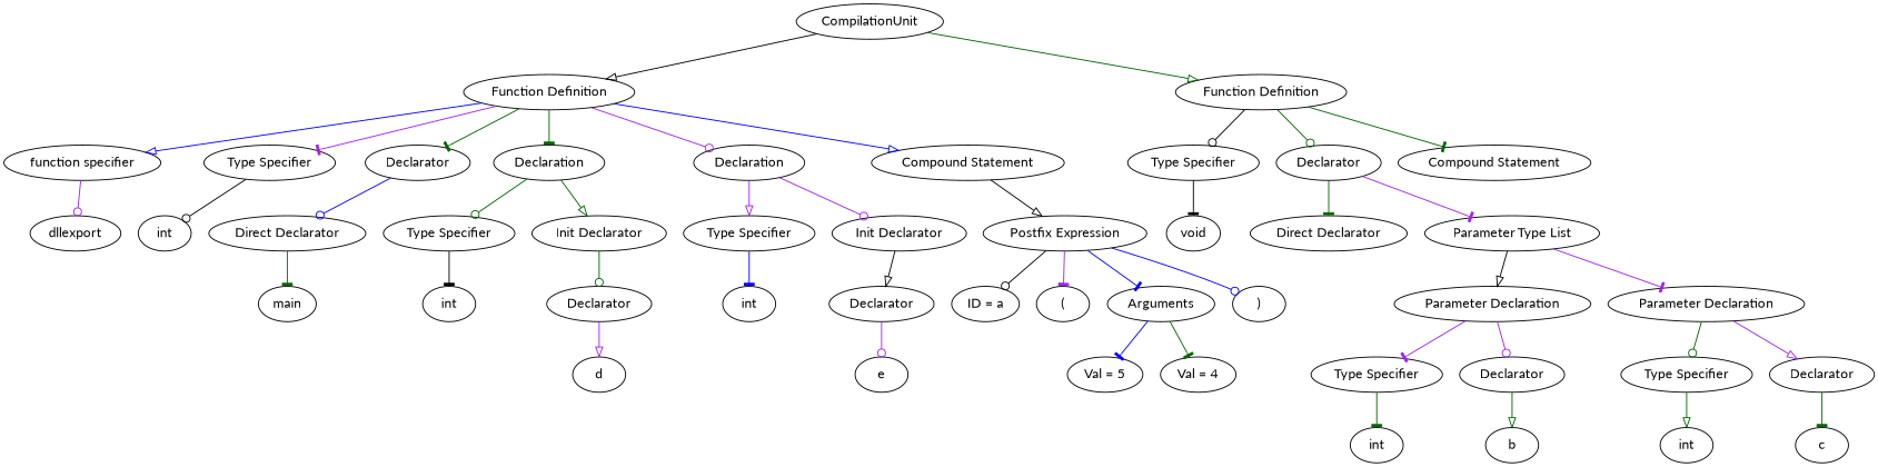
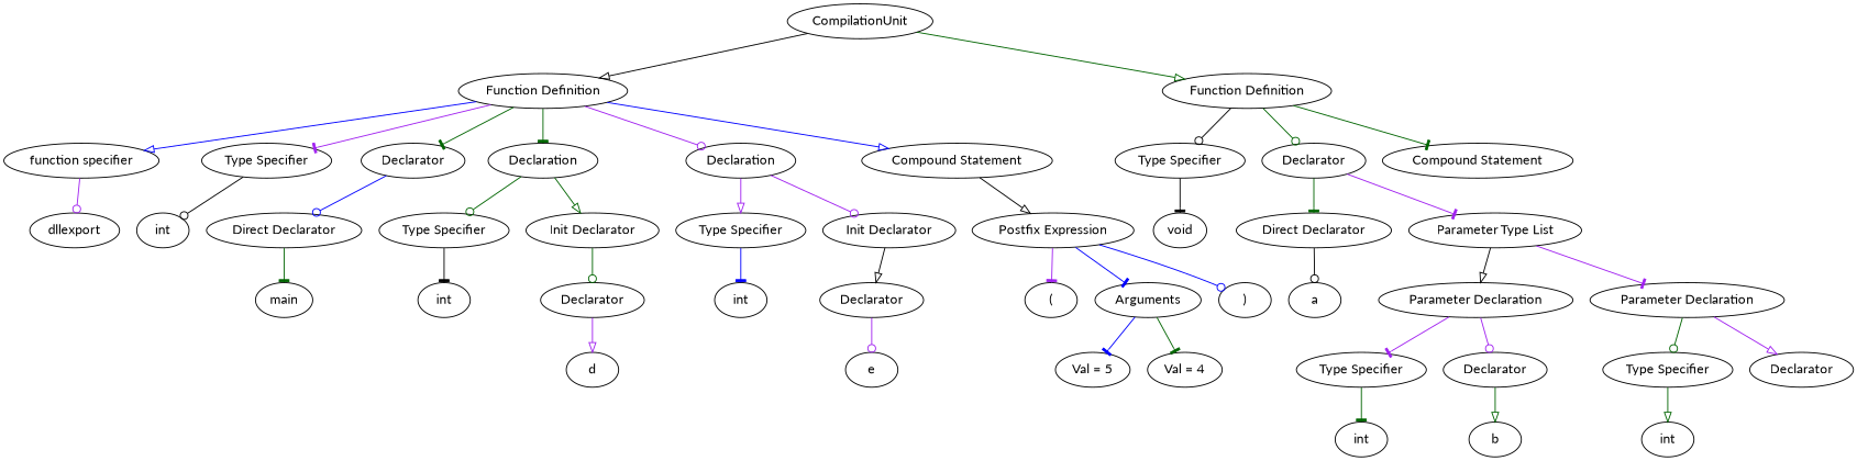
  digraph {
    fontname=Lato
    node [fontname=Lato]
    edge [arrowhead=tee color=darkgreen fontname=Lato]
    n1 [label=CompilationUnit]
    n2 [label="Function Definition"]
    n3 [label="Function Definition"]
    n4 [label="function specifier"]
    n5 [label="Type Specifier"]
    n6 [label=Declarator]
    n7 [label=Declaration]
    n8 [label=Declaration]
    n9 [label="Compound Statement"]
    n10 [label="Type Specifier"]
    n11 [label=Declarator]
    n12 [label="Compound Statement"]
    n13 [label=dllexport]
    n14 [label=int]
    n15 [label="Direct Declarator"]
    n16 [label="Type Specifier"]
    n17 [label="Init Declarator"]
    n18 [label="Type Specifier"]
    n19 [label="Init Declarator"]
    n20 [label="Postfix Expression"]
    n21 [label=main]
    n22 [label=int]
    n23 [label=Declarator]
    n24 [label=d]
    n25 [label=int]
    n26 [label=Declarator]
    n27 [label=e]
-   n28 [label="ID = a"]
    n29 [label="("]
    n30 [label=Arguments]
    n31 [label=")"]
    n32 [label="Val = 5"]
    n33 [label="Val = 4"]
    n34 [label=void]
    n35 [label="Direct Declarator"]
    n36 [label="Parameter Type List"]
+   n37 [label=a]
    n38 [label="Parameter Declaration"]
    n39 [label="Parameter Declaration"]
    n40 [label="Type Specifier"]
    n41 [label=Declarator]
    n42 [label="Type Specifier"]
    n43 [label=Declarator]
    n44 [label=int]
    n45 [label=b]
    n46 [label=int]
-   n47 [label=c]
    n1 -> n2 [arrowhead=onormal color=black]
    n1 -> n3 [arrowhead=onormal]
    n2 -> n4 [arrowhead=onormal color=blue]
    n2 -> n5 [color=purple]
    n2 -> n6
    n2 -> n7
    n2 -> n8 [arrowhead=odot color=purple]
    n2 -> n9 [arrowhead=onormal color=blue]
    n3 -> n10 [arrowhead=odot color=black]
    n3 -> n11 [arrowhead=odot]
    n3 -> n12
    n4 -> n13 [arrowhead=odot color=purple]
    n5 -> n14 [arrowhead=odot color=black]
    n6 -> n15 [arrowhead=odot color=blue]
    n7 -> n16 [arrowhead=odot]
    n7 -> n17 [arrowhead=onormal]
    n8 -> n18 [arrowhead=onormal color=purple]
    n8 -> n19 [arrowhead=odot color=purple]
    n9 -> n20 [arrowhead=onormal color=black]
    n10 -> n34 [color=black]
    n11 -> n35
    n11 -> n36 [color=purple]
    n15 -> n21
    n16 -> n22 [color=black]
    n17 -> n23 [arrowhead=odot]
    n18 -> n25 [color=blue]
    n19 -> n26 [arrowhead=onormal color=black]
-   n20 -> n28 [arrowhead=odot color=black]
    n20 -> n29 [color=purple]
    n20 -> n30 [color=blue]
    n20 -> n31 [arrowhead=odot color=blue]
    n23 -> n24 [arrowhead=onormal color=purple]
    n26 -> n27 [arrowhead=odot color=purple]
    n30 -> n32 [color=blue]
    n30 -> n33
+   n35 -> n37 [arrowhead=odot color=black]
    n36 -> n38 [arrowhead=onormal color=black]
    n36 -> n39 [color=purple]
    n38 -> n40 [color=purple]
    n38 -> n41 [arrowhead=odot color=purple]
    n39 -> n42 [arrowhead=odot]
    n39 -> n43 [arrowhead=onormal color=purple]
    n40 -> n44
    n41 -> n45 [arrowhead=onormal]
    n42 -> n46 [arrowhead=onormal]
-   n43 -> n47
  }
